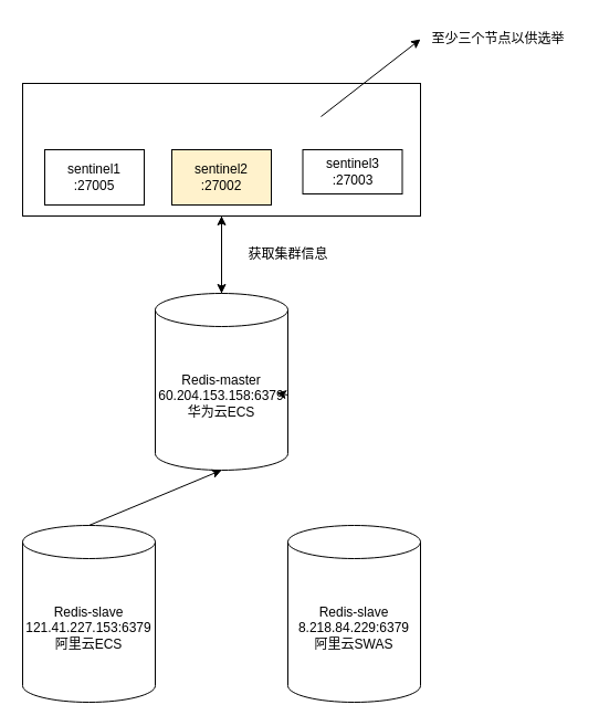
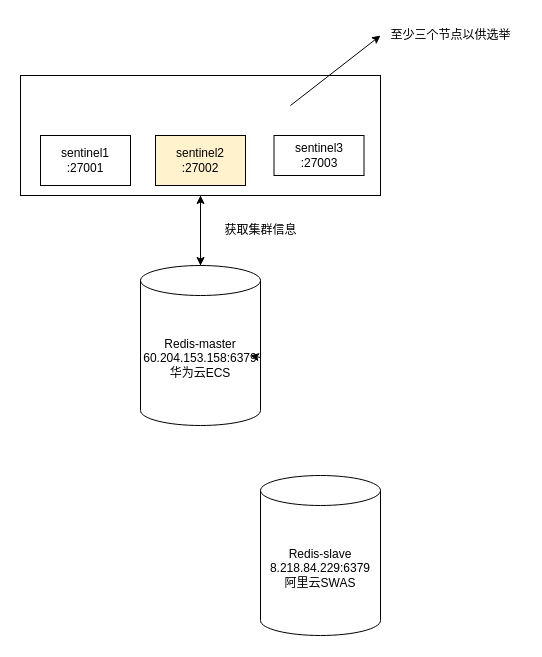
  <mxCell id="0" />
  <mxCell id="1" parent="0" />
  <mxCell id="2" value="" style="edgeStyle=none;html=1;" edge="1" parent="1" source="3" target="7"><mxGeometry relative="1" as="geometry"><Array as="points"><mxPoint x="200" y="215" /></Array></mxGeometry></mxCell>
  <mxCell id="3" value="" style="rounded=0;whiteSpace=wrap;html=1;" vertex="1" parent="1"><mxGeometry x="20" y="75" width="360" height="120" as="geometry" /></mxCell>
  <mxCell id="4" value="sentinel2&lt;br&gt;:27002" style="rounded=0;whiteSpace=wrap;html=1;fillColor=#fff2cc;" vertex="1" parent="1"><mxGeometry x="155" y="135" width="90" height="50" as="geometry" /></mxCell>
- <mxCell id="5" value="sentinel1&lt;br&gt;:27005" style="rounded=0;whiteSpace=wrap;html=1;" vertex="1" parent="1"><mxGeometry x="40" y="135" width="90" height="50" as="geometry" /></mxCell>
+ <mxCell id="5" value="sentinel1&lt;br&gt;:27001" style="rounded=0;whiteSpace=wrap;html=1;" vertex="1" parent="1"><mxGeometry x="40" y="135" width="90" height="50" as="geometry" /></mxCell>
  <mxCell id="6" value="sentinel3&lt;br&gt;:27003" style="rounded=0;whiteSpace=wrap;html=1;" vertex="1" parent="1"><mxGeometry x="273.5" y="135" width="90" height="40" as="geometry" /></mxCell>
  <mxCell id="7" value="Redis-master&lt;br&gt;60.204.153.158:6379&lt;br&gt;华为云ECS" style="shape=cylinder3;whiteSpace=wrap;html=1;boundedLbl=1;backgroundOutline=1;size=15;" vertex="1" parent="1"><mxGeometry x="140" y="265" width="120" height="160" as="geometry" /></mxCell>
  <mxCell id="8" value="" style="endArrow=classic;html=1;" edge="1" parent="1"><mxGeometry width="50" height="50" relative="1" as="geometry"><mxPoint x="290" y="105" as="sourcePoint" /><mxPoint x="380" y="35" as="targetPoint" /></mxGeometry></mxCell>
  <mxCell id="9" value="至少三个节点以供选举" style="text;html=1;align=center;verticalAlign=middle;resizable=0;points=[];autosize=1;strokeColor=none;fillColor=none;" vertex="1" parent="1"><mxGeometry x="380" y="20" width="140" height="30" as="geometry" /></mxCell>
- <mxCell id="10" value="Redis-slave&lt;br&gt;121.41.227.153:6379&lt;br&gt;阿里云ECS" style="shape=cylinder3;whiteSpace=wrap;html=1;boundedLbl=1;backgroundOutline=1;size=15;" vertex="1" parent="1"><mxGeometry x="20" y="475" width="120" height="160" as="geometry" /></mxCell>
  <mxCell id="11" value="Redis-slave&lt;br&gt;8.218.84.229:6379&lt;br&gt;阿里云SWAS" style="shape=cylinder3;whiteSpace=wrap;html=1;boundedLbl=1;backgroundOutline=1;size=15;" vertex="1" parent="1"><mxGeometry x="260" y="475" width="120" height="160" as="geometry" /></mxCell>
- <mxCell id="12" value="" style="endArrow=classic;html=1;exitX=0.5;exitY=0;exitDx=0;exitDy=0;exitPerimeter=0;entryX=0.5;entryY=1;entryDx=0;entryDy=0;entryPerimeter=0;" edge="1" parent="1" source="10" target="7"><mxGeometry width="50" height="50" relative="1" as="geometry"><mxPoint x="200" y="405" as="sourcePoint" /><mxPoint x="250" y="355" as="targetPoint" /></mxGeometry></mxCell>
  <mxCell id="13" value="" style="endArrow=classic;html=1;" edge="1" parent="1" source="7"><mxGeometry width="50" height="50" relative="1" as="geometry"><mxPoint x="200" y="405" as="sourcePoint" /><mxPoint x="250" y="355" as="targetPoint" /></mxGeometry></mxCell>
  <mxCell id="14" value="" style="endArrow=classic;html=1;exitX=0.5;exitY=0;exitDx=0;exitDy=0;exitPerimeter=0;entryX=0.5;entryY=1;entryDx=0;entryDy=0;" edge="1" parent="1" source="7" target="3"><mxGeometry width="50" height="50" relative="1" as="geometry"><mxPoint x="200" y="405" as="sourcePoint" /><mxPoint x="250" y="355" as="targetPoint" /></mxGeometry></mxCell>
  <mxCell id="15" value="获取集群信息" style="text;html=1;align=center;verticalAlign=middle;resizable=0;points=[];autosize=1;strokeColor=none;fillColor=none;" vertex="1" parent="1"><mxGeometry x="210" y="215" width="100" height="30" as="geometry" /></mxCell>
